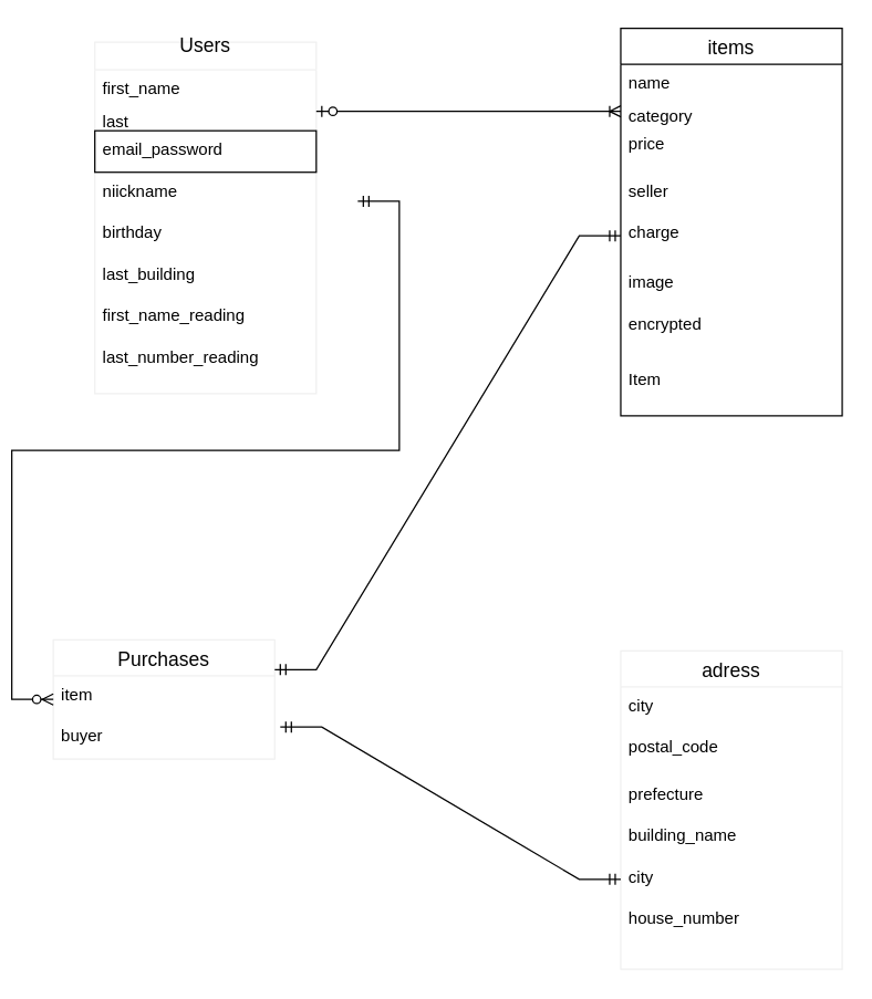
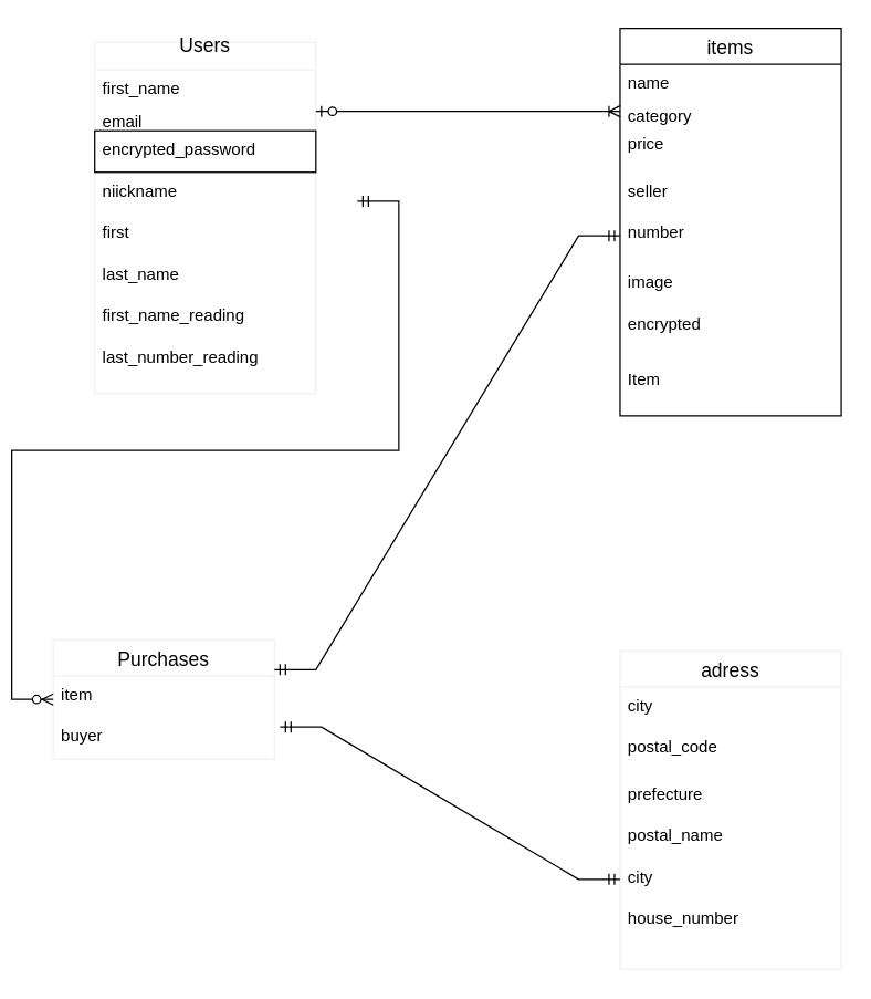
  <mxCell id="0" />
  <mxCell id="1" parent="0" />
  <mxCell id="2" value="Purchases" style="swimlane;fontStyle=0;childLayout=stackLayout;horizontal=1;startSize=26;horizontalStack=0;resizeParent=1;resizeParentMax=0;resizeLast=0;collapsible=1;marginBottom=0;align=center;fontSize=14;strokeColor=#F0F0F0;strokeWidth=1;fillColor=none;" vertex="1" parent="1"><mxGeometry x="20" y="462" width="160" height="86" as="geometry" /></mxCell>
  <mxCell id="3" value="item" style="text;strokeColor=none;fillColor=none;spacingLeft=4;spacingRight=4;overflow=hidden;rotatable=0;points=[[0,0.5],[1,0.5]];portConstraint=eastwest;fontSize=12;" vertex="1" parent="2"><mxGeometry y="26" width="160" height="30" as="geometry" /></mxCell>
  <mxCell id="4" value="buyer" style="text;strokeColor=none;fillColor=none;spacingLeft=4;spacingRight=4;overflow=hidden;rotatable=0;points=[[0,0.5],[1,0.5]];portConstraint=eastwest;fontSize=12;labelBackgroundColor=default;" vertex="1" parent="2"><mxGeometry y="56" width="160" height="30" as="geometry" /></mxCell>
  <mxCell id="5" value="adress" style="swimlane;fontStyle=0;childLayout=stackLayout;horizontal=1;startSize=26;horizontalStack=0;resizeParent=1;resizeParentMax=0;resizeLast=0;collapsible=1;marginBottom=0;align=center;fontSize=14;strokeColor=#F0F0F0;strokeWidth=1;fillColor=none;" vertex="1" parent="1"><mxGeometry x="430" y="470" width="160" height="230" as="geometry" /></mxCell>
  <mxCell id="6" value="city&#10;" style="text;strokeColor=none;fillColor=none;spacingLeft=4;spacingRight=4;overflow=hidden;rotatable=0;points=[[0,0.5],[1,0.5]];portConstraint=eastwest;fontSize=12;labelBackgroundColor=default;" vertex="1" parent="5"><mxGeometry y="26" width="160" height="30" as="geometry" /></mxCell>
  <mxCell id="7" value="postal_code" style="text;strokeColor=none;fillColor=none;spacingLeft=4;spacingRight=4;overflow=hidden;rotatable=0;points=[[0,0.5],[1,0.5]];portConstraint=eastwest;fontSize=12;" vertex="1" parent="5"><mxGeometry y="56" width="160" height="34" as="geometry" /></mxCell>
  <mxCell id="8" value="prefecture&#10;" style="text;strokeColor=none;fillColor=none;spacingLeft=4;spacingRight=4;overflow=hidden;rotatable=0;points=[[0,0.5],[1,0.5]];portConstraint=eastwest;fontSize=12;labelBackgroundColor=default;" vertex="1" parent="5"><mxGeometry y="90" width="160" height="30" as="geometry" /></mxCell>
- <mxCell id="9" value="building_name" style="text;strokeColor=none;fillColor=none;spacingLeft=4;spacingRight=4;overflow=hidden;rotatable=0;points=[[0,0.5],[1,0.5]];portConstraint=eastwest;fontSize=12;labelBackgroundColor=default;" vertex="1" parent="5"><mxGeometry y="120" width="160" height="30" as="geometry" /></mxCell>
+ <mxCell id="9" value="postal_name" style="text;strokeColor=none;fillColor=none;spacingLeft=4;spacingRight=4;overflow=hidden;rotatable=0;points=[[0,0.5],[1,0.5]];portConstraint=eastwest;fontSize=12;labelBackgroundColor=default;" vertex="1" parent="5"><mxGeometry y="120" width="160" height="30" as="geometry" /></mxCell>
  <mxCell id="10" value="city" style="text;strokeColor=none;fillColor=none;spacingLeft=4;spacingRight=4;overflow=hidden;rotatable=0;points=[[0,0.5],[1,0.5]];portConstraint=eastwest;fontSize=12;" vertex="1" parent="5"><mxGeometry y="150" width="160" height="30" as="geometry" /></mxCell>
  <mxCell id="11" value="house_number" style="text;strokeColor=none;fillColor=none;spacingLeft=4;spacingRight=4;overflow=hidden;rotatable=0;points=[[0,0.5],[1,0.5]];portConstraint=eastwest;fontSize=12;" vertex="1" parent="5"><mxGeometry y="180" width="160" height="50" as="geometry" /></mxCell>
  <mxCell id="12" value="Users&#10;" style="swimlane;fontStyle=0;childLayout=stackLayout;horizontal=1;startSize=20;horizontalStack=0;resizeParent=1;resizeParentMax=0;resizeLast=0;collapsible=1;marginBottom=0;align=center;fontSize=14;strokeColor=#F0F0F0;strokeWidth=1;fillColor=none;" vertex="1" parent="1"><mxGeometry x="50" y="30" width="160" height="254" as="geometry" /></mxCell>
  <mxCell id="13" value="first_name" style="text;strokeColor=none;fillColor=none;spacingLeft=4;spacingRight=4;overflow=hidden;rotatable=0;points=[[0,0.5],[1,0.5]];portConstraint=eastwest;fontSize=12;" vertex="1" parent="12"><mxGeometry y="20" width="160" height="24" as="geometry" /></mxCell>
- <mxCell id="14" value="last" style="text;strokeColor=none;fillColor=none;spacingLeft=4;spacingRight=4;overflow=hidden;rotatable=0;points=[[0,0.5],[1,0.5]];portConstraint=eastwest;fontSize=12;" vertex="1" parent="12"><mxGeometry y="44" width="160" height="20" as="geometry" /></mxCell>
- <mxCell id="15" value="email_password" style="text;strokeColor=default;fillColor=none;spacingLeft=4;spacingRight=4;overflow=hidden;rotatable=0;points=[[0,0.5],[1,0.5]];portConstraint=eastwest;fontSize=12;verticalAlign=top;" vertex="1" parent="12"><mxGeometry y="64" width="160" height="30" as="geometry" /></mxCell>
+ <mxCell id="14" value="email" style="text;strokeColor=none;fillColor=none;spacingLeft=4;spacingRight=4;overflow=hidden;rotatable=0;points=[[0,0.5],[1,0.5]];portConstraint=eastwest;fontSize=12;" vertex="1" parent="12"><mxGeometry y="44" width="160" height="20" as="geometry" /></mxCell>
+ <mxCell id="15" value="encrypted_password" style="text;strokeColor=default;fillColor=none;spacingLeft=4;spacingRight=4;overflow=hidden;rotatable=0;points=[[0,0.5],[1,0.5]];portConstraint=eastwest;fontSize=12;verticalAlign=top;" vertex="1" parent="12"><mxGeometry y="64" width="160" height="30" as="geometry" /></mxCell>
  <mxCell id="16" value="niickname" style="text;strokeColor=none;fillColor=none;spacingLeft=4;spacingRight=4;overflow=hidden;rotatable=0;points=[[0,0.5],[1,0.5]];portConstraint=eastwest;fontSize=12;labelBackgroundColor=default;" vertex="1" parent="12"><mxGeometry y="94" width="160" height="30" as="geometry" /></mxCell>
- <mxCell id="17" value="birthday" style="text;strokeColor=none;fillColor=none;spacingLeft=4;spacingRight=4;overflow=hidden;rotatable=0;points=[[0,0.5],[1,0.5]];portConstraint=eastwest;fontSize=12;labelBackgroundColor=default;" vertex="1" parent="12"><mxGeometry y="124" width="160" height="30" as="geometry" /></mxCell>
- <mxCell id="18" value="last_building&#10;" style="text;strokeColor=none;fillColor=none;spacingLeft=4;spacingRight=4;overflow=hidden;rotatable=0;points=[[0,0.5],[1,0.5]];portConstraint=eastwest;fontSize=12;labelBackgroundColor=default;" vertex="1" parent="12"><mxGeometry y="154" width="160" height="30" as="geometry" /></mxCell>
+ <mxCell id="17" value="first" style="text;strokeColor=none;fillColor=none;spacingLeft=4;spacingRight=4;overflow=hidden;rotatable=0;points=[[0,0.5],[1,0.5]];portConstraint=eastwest;fontSize=12;labelBackgroundColor=default;" vertex="1" parent="12"><mxGeometry y="124" width="160" height="30" as="geometry" /></mxCell>
+ <mxCell id="18" value="last_name&#10;" style="text;strokeColor=none;fillColor=none;spacingLeft=4;spacingRight=4;overflow=hidden;rotatable=0;points=[[0,0.5],[1,0.5]];portConstraint=eastwest;fontSize=12;labelBackgroundColor=default;" vertex="1" parent="12"><mxGeometry y="154" width="160" height="30" as="geometry" /></mxCell>
  <mxCell id="19" value="first_name_reading" style="text;strokeColor=none;fillColor=none;spacingLeft=4;spacingRight=4;overflow=hidden;rotatable=0;points=[[0,0.5],[1,0.5]];portConstraint=eastwest;fontSize=12;labelBackgroundColor=default;" vertex="1" parent="12"><mxGeometry y="184" width="160" height="30" as="geometry" /></mxCell>
  <mxCell id="20" value="last_number_reading" style="text;strokeColor=none;fillColor=none;spacingLeft=4;spacingRight=4;overflow=hidden;rotatable=0;points=[[0,0.5],[1,0.5]];portConstraint=eastwest;fontSize=12;labelBackgroundColor=default;" vertex="1" parent="12"><mxGeometry y="214" width="160" height="40" as="geometry" /></mxCell>
  <mxCell id="21" value="" style="edgeStyle=entityRelationEdgeStyle;fontSize=12;html=1;endArrow=ERoneToMany;startArrow=ERzeroToOne;entryX=0;entryY=0.5;entryDx=0;entryDy=0;" edge="1" parent="1" target="24"><mxGeometry width="100" height="100" relative="1" as="geometry"><mxPoint x="210" y="80" as="sourcePoint" /><mxPoint x="420" y="80" as="targetPoint" /></mxGeometry></mxCell>
  <mxCell id="22" value="items" style="swimlane;fontStyle=0;childLayout=stackLayout;horizontal=1;startSize=26;horizontalStack=0;resizeParent=1;resizeParentMax=0;resizeLast=0;collapsible=1;marginBottom=0;align=center;fontSize=14;labelBackgroundColor=default;strokeColor=default;strokeWidth=1;fillColor=none;" vertex="1" parent="1"><mxGeometry x="430" y="20" width="160" height="280" as="geometry" /></mxCell>
  <mxCell id="23" value="name" style="text;strokeColor=none;fillColor=none;spacingLeft=4;spacingRight=4;overflow=hidden;rotatable=0;points=[[0,0.5],[1,0.5]];portConstraint=eastwest;fontSize=12;labelBackgroundColor=default;" vertex="1" parent="22"><mxGeometry y="26" width="160" height="24" as="geometry" /></mxCell>
  <mxCell id="24" value="category" style="text;strokeColor=none;fillColor=none;spacingLeft=4;spacingRight=4;overflow=hidden;rotatable=0;points=[[0,0.5],[1,0.5]];portConstraint=eastwest;fontSize=12;labelBackgroundColor=default;" vertex="1" parent="22"><mxGeometry y="50" width="160" height="20" as="geometry" /></mxCell>
  <mxCell id="25" value="price" style="text;strokeColor=none;fillColor=none;spacingLeft=4;spacingRight=4;overflow=hidden;rotatable=0;points=[[0,0.5],[1,0.5]];portConstraint=eastwest;fontSize=12;labelBackgroundColor=default;" vertex="1" parent="22"><mxGeometry y="70" width="160" height="34" as="geometry" /></mxCell>
  <mxCell id="26" value="seller" style="text;strokeColor=none;fillColor=none;spacingLeft=4;spacingRight=4;overflow=hidden;rotatable=0;points=[[0,0.5],[1,0.5]];portConstraint=eastwest;fontSize=12;labelBackgroundColor=default;" vertex="1" parent="22"><mxGeometry y="104" width="160" height="30" as="geometry" /></mxCell>
- <mxCell id="27" value="charge&#10;" style="text;strokeColor=none;fillColor=none;spacingLeft=4;spacingRight=4;overflow=hidden;rotatable=0;points=[[0,0.5],[1,0.5]];portConstraint=eastwest;fontSize=12;labelBackgroundColor=default;" vertex="1" parent="22"><mxGeometry y="134" width="160" height="36" as="geometry" /></mxCell>
+ <mxCell id="27" value="number&#10;" style="text;strokeColor=none;fillColor=none;spacingLeft=4;spacingRight=4;overflow=hidden;rotatable=0;points=[[0,0.5],[1,0.5]];portConstraint=eastwest;fontSize=12;labelBackgroundColor=default;" vertex="1" parent="22"><mxGeometry y="134" width="160" height="36" as="geometry" /></mxCell>
  <mxCell id="28" value="image&#10;" style="text;strokeColor=none;fillColor=none;spacingLeft=4;spacingRight=4;overflow=hidden;rotatable=0;points=[[0,0.5],[1,0.5]];portConstraint=eastwest;fontSize=12;labelBackgroundColor=default;" vertex="1" parent="22"><mxGeometry y="170" width="160" height="30" as="geometry" /></mxCell>
  <mxCell id="29" value="encrypted" style="text;strokeColor=none;fillColor=none;spacingLeft=4;spacingRight=4;overflow=hidden;rotatable=0;points=[[0,0.5],[1,0.5]];portConstraint=eastwest;fontSize=12;labelBackgroundColor=default;" vertex="1" parent="22"><mxGeometry y="200" width="160" height="40" as="geometry" /></mxCell>
  <mxCell id="30" value="Item" style="text;strokeColor=none;fillColor=none;spacingLeft=4;spacingRight=4;overflow=hidden;rotatable=0;points=[[0,0.5],[1,0.5]];portConstraint=eastwest;fontSize=12;labelBackgroundColor=default;" vertex="1" parent="22"><mxGeometry y="240" width="160" height="40" as="geometry" /></mxCell>
  <mxCell id="31" value="" style="edgeStyle=entityRelationEdgeStyle;fontSize=12;html=1;endArrow=ERmandOne;startArrow=ERmandOne;rounded=0;entryX=0;entryY=0.5;entryDx=0;entryDy=0;exitX=1.025;exitY=0.233;exitDx=0;exitDy=0;exitPerimeter=0;" edge="1" parent="1" source="4" target="10"><mxGeometry width="100" height="100" relative="1" as="geometry"><mxPoint x="190" y="530" as="sourcePoint" /><mxPoint x="440" y="300" as="targetPoint" /></mxGeometry></mxCell>
  <mxCell id="32" value="" style="edgeStyle=entityRelationEdgeStyle;fontSize=12;html=1;endArrow=ERzeroToMany;startArrow=ERmandOne;targetPerimeterSpacing=1;rounded=0;" edge="1" parent="1"><mxGeometry width="100" height="100" relative="1" as="geometry"><mxPoint x="240" y="145" as="sourcePoint" /><mxPoint x="20" y="505" as="targetPoint" /></mxGeometry></mxCell>
  <mxCell id="33" value="" style="edgeStyle=entityRelationEdgeStyle;fontSize=12;html=1;endArrow=ERmandOne;startArrow=ERmandOne;rounded=0;targetPerimeterSpacing=1;exitX=1;exitY=0.25;exitDx=0;exitDy=0;" edge="1" parent="1" source="2"><mxGeometry width="100" height="100" relative="1" as="geometry"><mxPoint x="190" y="471" as="sourcePoint" /><mxPoint x="430" y="170" as="targetPoint" /></mxGeometry></mxCell>
